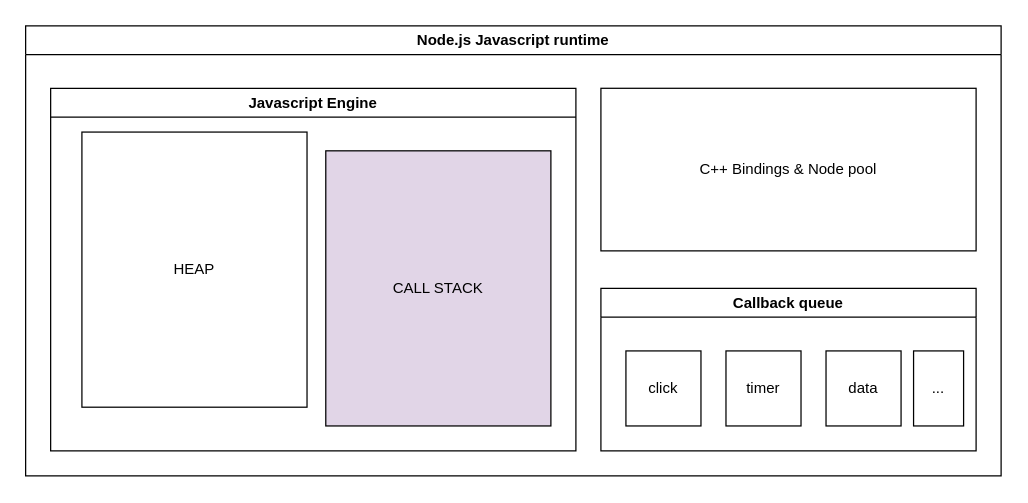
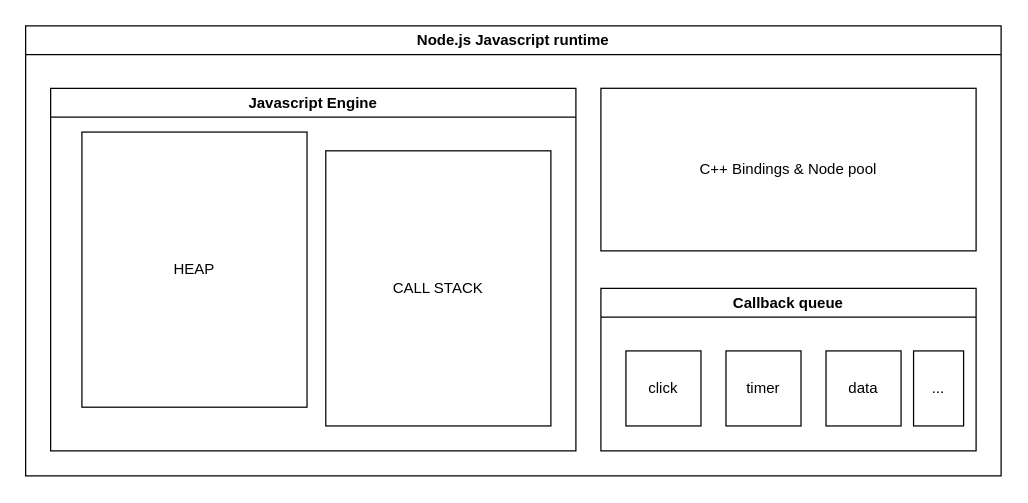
  <mxCell id="0" />
  <mxCell id="1" parent="0" />
  <mxCell id="2" value="Node.js Javascript runtime" style="swimlane;whiteSpace=wrap;html=1;" parent="1" vertex="1"><mxGeometry x="20" y="20" width="780" height="360" as="geometry" /></mxCell>
  <mxCell id="3" value="Javascript Engine" style="swimlane;whiteSpace=wrap;html=1;" parent="2" vertex="1"><mxGeometry x="20" y="50" width="420" height="290" as="geometry" /></mxCell>
  <mxCell id="4" value="HEAP" style="rounded=0;whiteSpace=wrap;html=1;" parent="3" vertex="1"><mxGeometry x="25" y="35" width="180" height="220" as="geometry" /></mxCell>
- <mxCell id="5" value="CALL STACK" style="rounded=0;whiteSpace=wrap;html=1;fillColor=#e1d5e7;" parent="3" vertex="1"><mxGeometry x="220" y="50" width="180" height="220" as="geometry" /></mxCell>
+ <mxCell id="5" value="CALL STACK" style="rounded=0;whiteSpace=wrap;html=1;" parent="3" vertex="1"><mxGeometry x="220" y="50" width="180" height="220" as="geometry" /></mxCell>
  <mxCell id="6" value="Callback queue" style="swimlane;whiteSpace=wrap;html=1;" parent="2" vertex="1"><mxGeometry x="460" y="210" width="300" height="130" as="geometry" /></mxCell>
  <mxCell id="7" value="click" style="rounded=0;whiteSpace=wrap;html=1;" parent="6" vertex="1"><mxGeometry x="20" y="50" width="60" height="60" as="geometry" /></mxCell>
  <mxCell id="8" value="timer" style="rounded=0;whiteSpace=wrap;html=1;" parent="6" vertex="1"><mxGeometry x="100" y="50" width="60" height="60" as="geometry" /></mxCell>
  <mxCell id="9" value="data" style="rounded=0;whiteSpace=wrap;html=1;" parent="6" vertex="1"><mxGeometry x="180" y="50" width="60" height="60" as="geometry" /></mxCell>
  <mxCell id="10" value="..." style="rounded=0;whiteSpace=wrap;html=1;" parent="6" vertex="1"><mxGeometry x="250" y="50" width="40" height="60" as="geometry" /></mxCell>
  <mxCell id="11" value="C++ Bindings &amp;amp; Node pool" style="rounded=0;whiteSpace=wrap;html=1;" parent="2" vertex="1"><mxGeometry x="460" y="50" width="300" height="130" as="geometry" /></mxCell>
